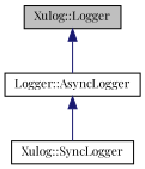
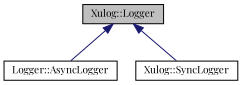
  digraph {
    fontname="Playfair Display"
    node [color=black fillcolor=white fontname="Playfair Display" fontsize=10 shape=record style=filled]
    edge [color=midnightblue dir=back fontname="Playfair Display" fontsize=10 labelfontname=Helvetica labelfontsize=10 style=solid]
    n1 [fillcolor=grey75 fontcolor=black height=0.2 label="Xulog::Logger" width=0.4]
    n2 [height=0.2 label="Logger::AsyncLogger" width=0.4]
    n3 [height=0.2 label="Xulog::SyncLogger" width=0.4]
    n1 -> n2
-   n2 -> n3
+   n1 -> n3
  }
